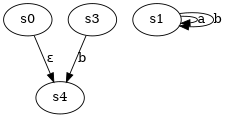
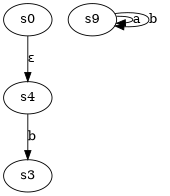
  digraph {
    n1 [label=s0]
    n2 [label=s4]
-   n3 [label=s1]
+   n3 [label=s9]
    n4 [label=s3]
    n1 -> n2 [label="ε"]
    n3 -> n3 [label=a]
    n3 -> n3 [label=b]
-   n4 -> n2 [label=b]
+   n2 -> n4 [label=b]
  }
